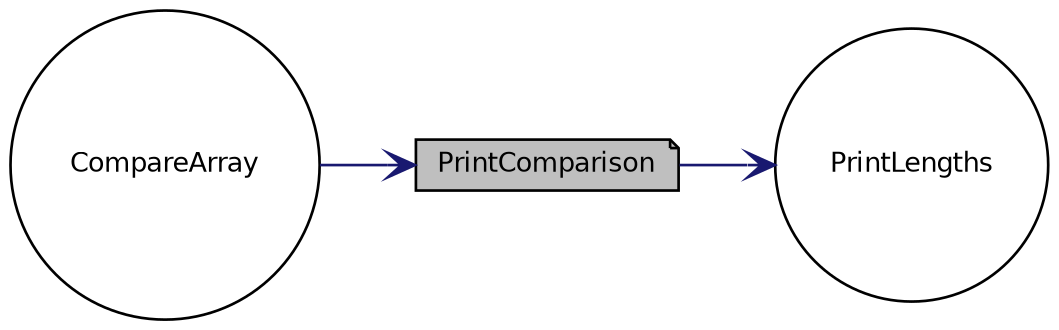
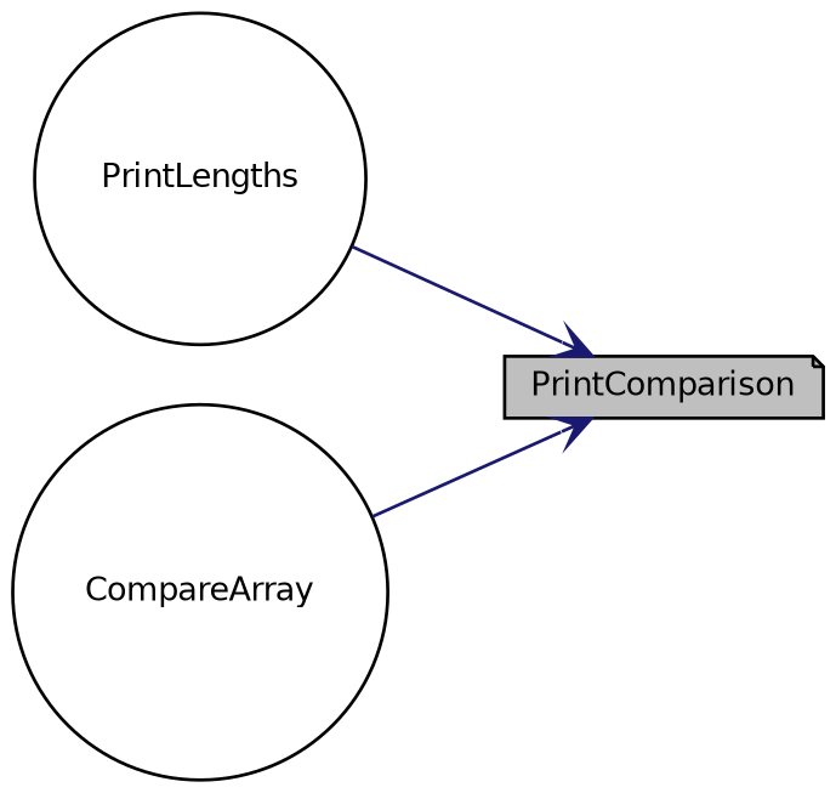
  digraph {
    rankdir=LR
    node [color=black fillcolor=white fontname=Helvetica fontsize=10 shape=circle style=filled]
    edge [arrowhead=vee color=midnightblue fontname=Helvetica fontsize=10 labelfontname=Helvetica labelfontsize=10 style=solid]
    n1 [fillcolor=grey75 fontcolor=black height=0.2 label=PrintComparison shape=note width=0.4]
    n2 [height=0.2 label=PrintLengths width=0.4]
    n3 [height=0.2 label=CompareArray width=0.4]
-   n1 -> n2
+   n2 -> n1
    n3 -> n1
  }
